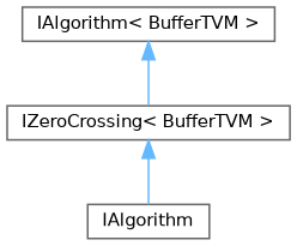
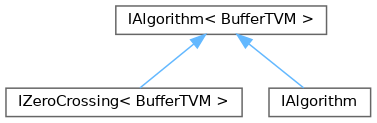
  digraph {
    rankdir=TB
    node [color=grey40 fillcolor=white fontname=Helvetica fontsize=10 shape=box style=filled]
    edge [color=steelblue1 dir=back fontname=Helvetica fontsize=10 labelfontname=Helvetica labelfontsize=10 style=solid]
    n1 [height=0.2 label="IAlgorithm\< BufferTVM \>" width=0.4]
    n2 [height=0.2 label="IZeroCrossing\< BufferTVM \>" width=0.4]
    n3 [height=0.2 label=IAlgorithm width=0.4]
    n1 -> n2
-   n2 -> n3
+   n1 -> n3
  }
